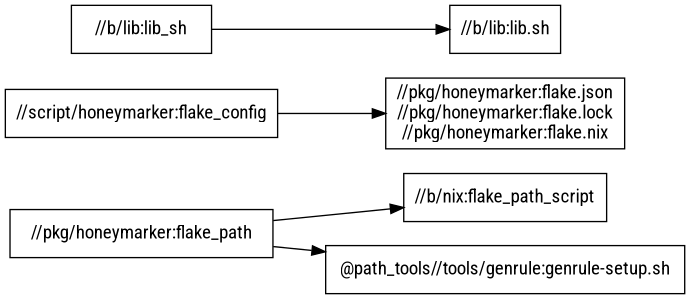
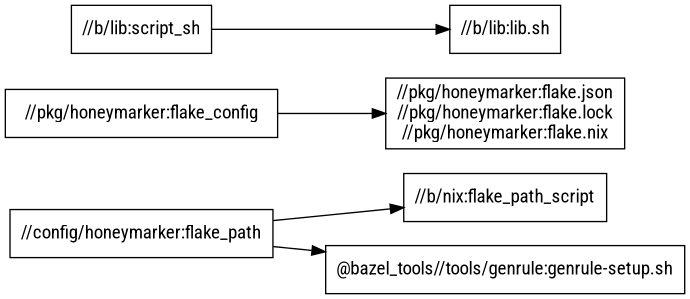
  digraph {
    fontname="Roboto Condensed"
    rankdir=LR
    node [fontname="Roboto Condensed" shape=box]
    edge [fontname="Roboto Condensed"]
-   "//pkg/honeymarker:flake_path"
+   "//pkg/honeymarker:flake_path" [label="//config/honeymarker:flake_path"]
    "//b/nix:flake_path_script"
-   "@bazel_tools//tools/genrule:genrule-setup.sh" [label="@path_tools//tools/genrule:genrule-setup.sh"]
-   "//pkg/honeymarker:flake_config" [label="//script/honeymarker:flake_config"]
+   "@bazel_tools//tools/genrule:genrule-setup.sh"
+   "//pkg/honeymarker:flake_config"
    "//pkg/honeymarker:flake.json\n//pkg/honeymarker:flake.lock\n//pkg/honeymarker:flake.nix"
-   "//b/lib:lib_sh"
+   "//b/lib:lib_sh" [label="//b/lib:script_sh"]
    "//b/lib:lib.sh"
    "//pkg/honeymarker:flake_path" -> "//b/nix:flake_path_script"
    "//pkg/honeymarker:flake_path" -> "@bazel_tools//tools/genrule:genrule-setup.sh"
    "//pkg/honeymarker:flake_config" -> "//pkg/honeymarker:flake.json\n//pkg/honeymarker:flake.lock\n//pkg/honeymarker:flake.nix"
    "//b/lib:lib_sh" -> "//b/lib:lib.sh"
  }
